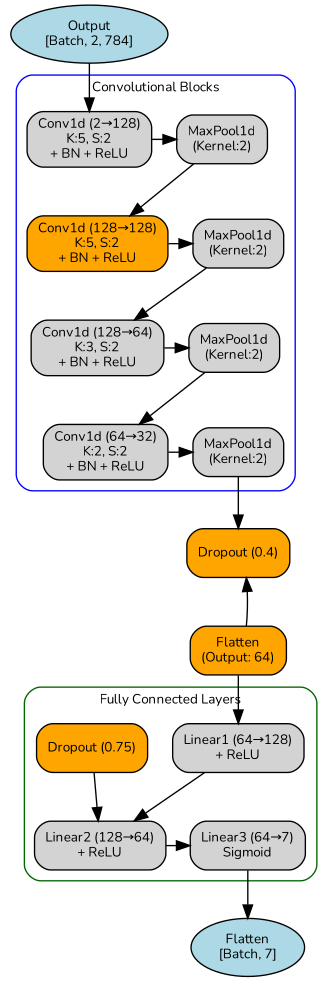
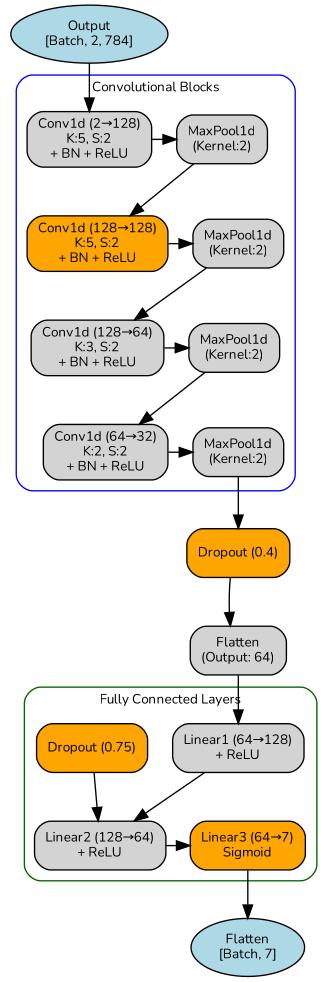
  digraph {
    fontname=Nunito
    fontsize=10
    rankdir=TB
    splines=polyline
    node [fillcolor=lightgrey fontname=Nunito fontsize=10 shape=box style="rounded,filled"]
    edge [fontname=Nunito]
    n1 [label="Conv1d (2→128)\nK:5, S:2\n+ BN + ReLU"]
    n2 [label="MaxPool1d\n(Kernel:2)"]
    n3 [fillcolor=orange label="Conv1d (128→128)\nK:5, S:2\n+ BN + ReLU"]
    n4 [label="MaxPool1d\n(Kernel:2)"]
    n5 [label="Conv1d (128→64)\nK:3, S:2\n+ BN + ReLU"]
    n6 [label="MaxPool1d\n(Kernel:2)"]
    n7 [label="Conv1d (64→32)\nK:2, S:2\n+ BN + ReLU"]
    n8 [label="MaxPool1d\n(Kernel:2)"]
    n9 [label="Linear1 (64→128)\n+ ReLU"]
    n10 [fillcolor=orange label="Dropout (0.75)"]
    n11 [label="Linear2 (128→64)\n+ ReLU"]
-   n12 [label="Linear3 (64→7)\nSigmoid"]
+   n12 [fillcolor=orange label="Linear3 (64→7)\nSigmoid"]
    n13 [fillcolor=orange label="Dropout (0.4)"]
    n14 [fillcolor=lightblue label="Flatten\n[Batch, 7]" shape=oval]
    n15 [fillcolor=lightblue label="Output\n[Batch, 2, 784]" shape=oval]
-   n16 [fillcolor=orange label="Flatten\n(Output: 64)"]
+   n16 [label="Flatten\n(Output: 64)"]
    subgraph cluster_1 {
      color=blue
      label="Convolutional Blocks"
      style=rounded
      subgraph sub_2 {
        color=blue
        label="Convolutional Blocks"
        rank=same
        style=rounded
        n1
        n2
      }
      subgraph sub_3 {
        color=blue
        label="Convolutional Blocks"
        rank=same
        style=rounded
        n3
        n4
      }
      subgraph sub_4 {
        color=blue
        label="Convolutional Blocks"
        rank=same
        style=rounded
        n5
        n6
      }
      subgraph sub_5 {
        color=blue
        label="Convolutional Blocks"
        rank=same
        style=rounded
        n7
        n8
      }
    }
    subgraph cluster_6 {
      color=darkgreen
      label="Fully Connected Layers"
      style=rounded
      subgraph sub_7 {
        color=darkgreen
        label="Fully Connected Layers"
        rank=same
        style=rounded
        n9
        n10
      }
      subgraph sub_8 {
        color=darkgreen
        label="Fully Connected Layers"
        rank=same
        style=rounded
        n11
        n12
      }
    }
    n1 -> n2
    n2 -> n3
    n3 -> n4
    n4 -> n5
    n5 -> n6
    n6 -> n7
    n7 -> n8
    n8 -> n13
    n9 -> n11
    n10 -> n11
    n11 -> n12
    n12 -> n14
-   n16 -> n13
+   n13 -> n16
    n15 -> n1
    n16 -> n9
  }
